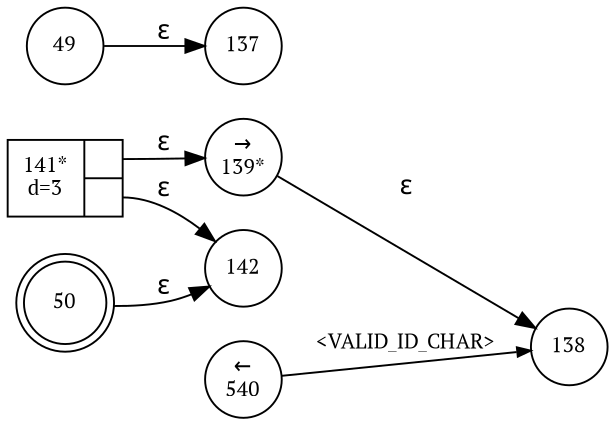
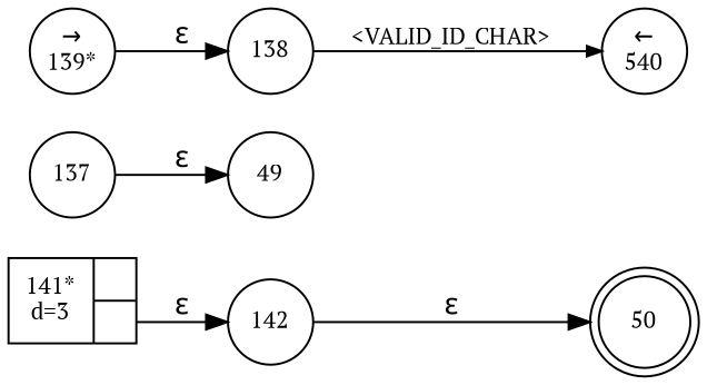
  digraph {
    fontname="PT Serif"
    rankdir=LR
    node [fixedsize=true fontname="PT Serif" fontsize=11 shape=circle peripheries=1]
    edge [fontname="PT Serif"]
    n1 [label=50 shape=doublecircle width=.6 peripheries=""]
    n2 [label=49 width=.55]
    n3 [label=137 width=.55]
    n4 [fixedsize=false label="{141*\nd=3|{<p0>|<p1>}}" shape=record]
    n5 [label="&rarr;\n139*" width=.55]
    n6 [label=142 width=.55]
    n7 [label=138 width=.55]
    n8 [label="&larr;\n540" width=.55]
-   n2 -> n3 [label="&epsilon;"]
-   n4 -> n5 [label="&epsilon;" tailport=p0]
+   n3 -> n2 [label="&epsilon;"]
    n4 -> n6 [label="&epsilon;" tailport=p1]
    n5 -> n7 [label="&epsilon;"]
-   n1 -> n6 [label="&epsilon;"]
-   n8 -> n7 [arrowhead=normal arrowsize=.7 fontsize=11 label="<VALID_ID_CHAR>"]
+   n6 -> n1 [label="&epsilon;"]
+   n7 -> n8 [arrowhead=normal arrowsize=.7 fontsize=11 label="<VALID_ID_CHAR>"]
  }
